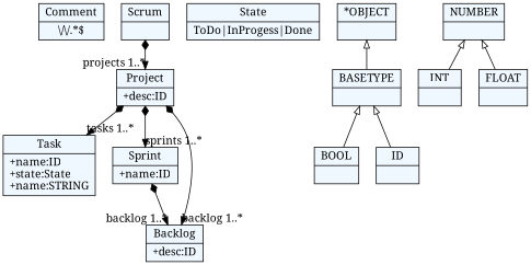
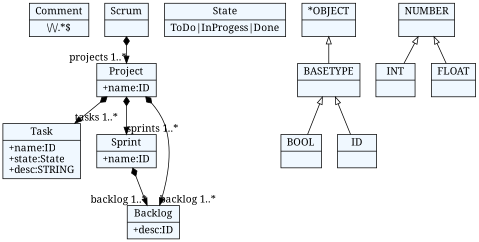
  digraph {
    fontname="Noto Serif"
    fontsize=8
    nodesep=0.3
    node [fillcolor=aliceblue fontname="Noto Serif" shape=record style=filled]
    edge [arrowtail=diamond dir=both fontname="Noto Serif"]
    n1 [label="{Comment|\\/\\/.*$}"]
-   n2 [label="{Task|+name:ID\l+state:State\l+name:STRING\l}"]
+   n2 [label="{Task|+name:ID\l+state:State\l+desc:STRING\l}"]
    n3 [label="{Scrum|}"]
-   n4 [label="{Project|+desc:ID\l}"]
+   n4 [label="{Project|+name:ID\l}"]
    n5 [label="{Sprint|+name:ID\l}"]
    n6 [label="{Backlog|+desc:ID\l}"]
    n7 [label="{State|ToDo\|InProgess\|Done}"]
    n8 [label="{*OBJECT|}"]
    n9 [label="{BASETYPE|}"]
    n10 [label="{BOOL|}"]
    n11 [label="{ID|}"]
    n12 [label="{NUMBER|}"]
    n13 [label="{INT|}"]
    n14 [label="{FLOAT|}"]
    n3 -> n4 [headlabel="projects 1..*"]
    n4 -> n2 [headlabel="tasks 1..*"]
    n4 -> n5 [headlabel="sprints 1..*"]
    n4 -> n6 [headlabel="backlog 1..*"]
    n5 -> n6 [headlabel="backlog 1..*"]
    n8 -> n9 [arrowtail=empty dir=back]
    n9 -> n10 [arrowtail=empty dir=back]
    n9 -> n11 [arrowtail=empty dir=back]
    n12 -> n13 [arrowtail=empty dir=back]
    n12 -> n14 [arrowtail=empty dir=back]
  }
